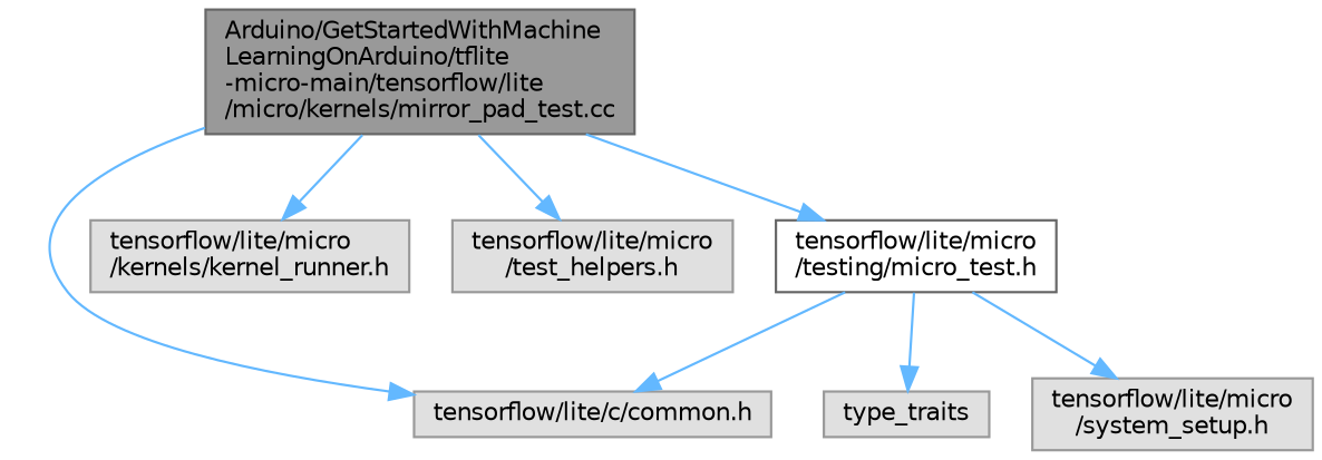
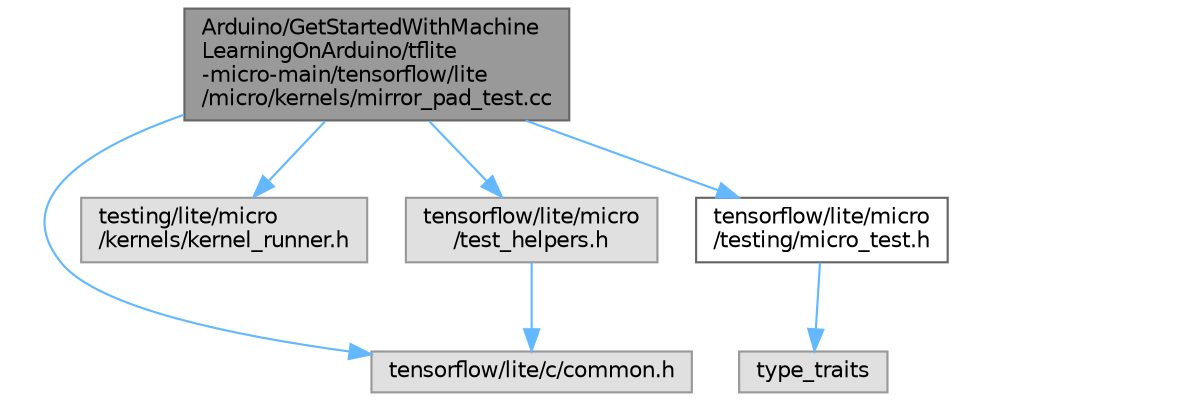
  digraph {
    node [color=grey60 fillcolor="#E0E0E0" fontname=Helvetica fontsize=10 shape=box style=filled]
    edge [color=steelblue1 fontname=Helvetica fontsize=10 labelfontname=Helvetica labelfontsize=10 style=solid]
    n1 [color=gray40 fillcolor=grey60 fontcolor=black height=0.2 label="Arduino/GetStartedWithMachine\lLearningOnArduino/tflite\l-micro-main/tensorflow/lite\l/micro/kernels/mirror_pad_test.cc" width=0.4]
    n2 [height=0.2 label="tensorflow/lite/c/common.h" width=0.4]
-   n3 [height=0.2 label="tensorflow/lite/micro\l/kernels/kernel_runner.h" width=0.4]
+   n3 [height=0.2 label="testing/lite/micro\l/kernels/kernel_runner.h" width=0.4]
    n4 [height=0.2 label="tensorflow/lite/micro\l/test_helpers.h" width=0.4]
    n5 [color=grey40 fillcolor=white height=0.2 label="tensorflow/lite/micro\l/testing/micro_test.h" width=0.4]
    n6 [height=0.2 label=type_traits width=0.4]
-   n7 [height=0.2 label="tensorflow/lite/micro\l/system_setup.h" width=0.4]
    n1 -> n2
    n1 -> n3
    n1 -> n4
    n1 -> n5
-   n5 -> n2
+   n4 -> n2
    n5 -> n6
-   n5 -> n7
  }
